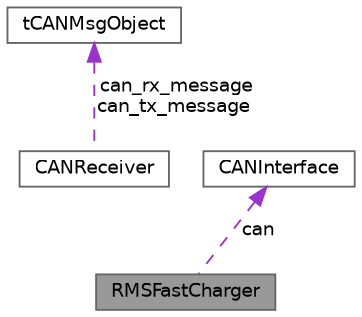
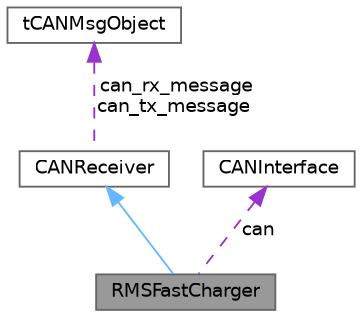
  digraph {
    node [color=gray40 fillcolor=white fontname=Helvetica fontsize=10 shape=box style=filled]
    edge [color=darkorchid3 dir=back fontname=Helvetica fontsize=10 labelfontname=Helvetica labelfontsize=10 style=dashed]
    n1 [fillcolor=grey60 fontcolor=black height=0.2 label=RMSFastCharger width=0.4]
    n2 [height=0.2 label=CANReceiver width=0.4]
    n3 [height=0.2 label=CANInterface width=0.4]
    n4 [height=0.2 label=tCANMsgObject width=0.4]
+   n2 -> n1 [color=steelblue1 style=solid]
    n3 -> n1 [label=" can"]
    n4 -> n2 [label=" can_rx_message\ncan_tx_message"]
  }
